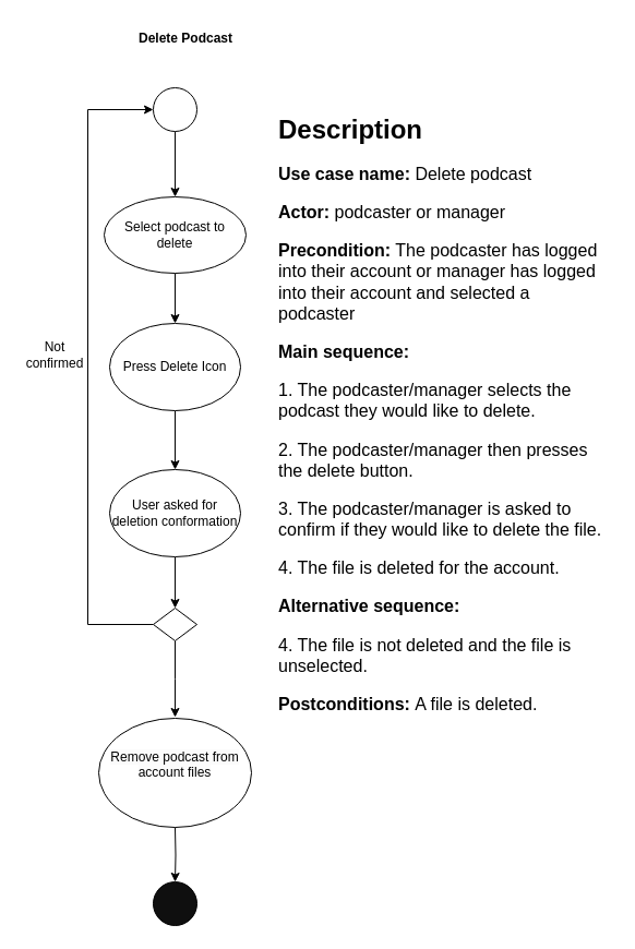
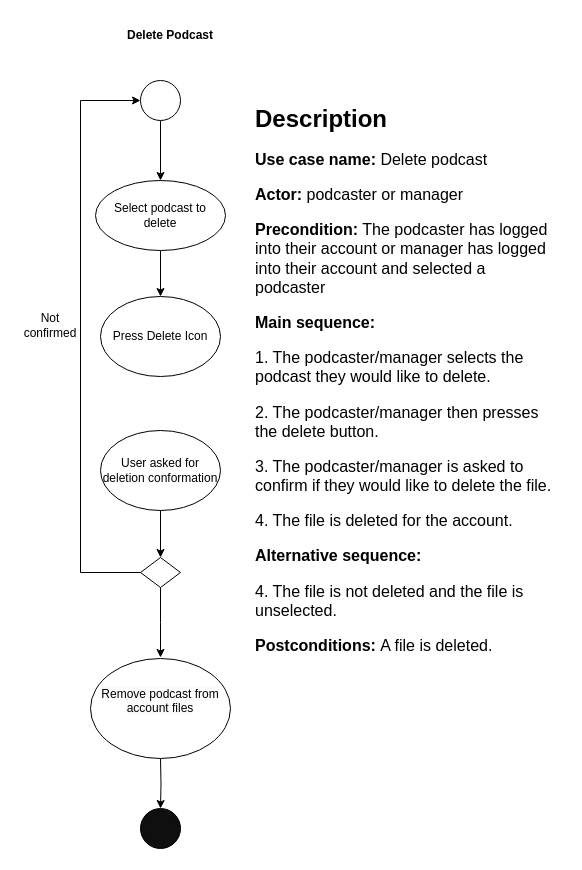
  <mxCell id="0" />
  <mxCell id="1" parent="0" />
  <mxCell id="2" style="edgeStyle=orthogonalEdgeStyle;rounded=0;orthogonalLoop=1;jettySize=auto;html=1;exitX=0.5;exitY=1;exitDx=0;exitDy=0;" edge="1" parent="1" source="3" target="17"><mxGeometry relative="1" as="geometry" /></mxCell>
  <mxCell id="3" value="Select podcast to delete" style="ellipse;whiteSpace=wrap;html=1;" parent="1" vertex="1"><mxGeometry x="95" y="180" width="130" height="70" as="geometry" /></mxCell>
  <mxCell id="4" style="edgeStyle=orthogonalEdgeStyle;rounded=0;orthogonalLoop=1;jettySize=auto;html=1;exitX=0.5;exitY=1;exitDx=0;exitDy=0;entryX=0.5;entryY=0;entryDx=0;entryDy=0;" edge="1" parent="1" source="5" target="11"><mxGeometry relative="1" as="geometry" /></mxCell>
  <mxCell id="5" value="User asked for deletion conformation" style="ellipse;whiteSpace=wrap;html=1;" parent="1" vertex="1"><mxGeometry x="100" y="430" width="120" height="80" as="geometry" /></mxCell>
  <mxCell id="6" value="" style="endArrow=classic;html=1;rounded=0;exitX=0.5;exitY=1;exitDx=0;exitDy=0;entryX=0.5;entryY=0;entryDx=0;entryDy=0;" parent="1" target="3" edge="1"><mxGeometry width="50" height="50" relative="1" as="geometry"><mxPoint x="160" y="120" as="sourcePoint" /><mxPoint x="290" y="280" as="targetPoint" /></mxGeometry></mxCell>
  <mxCell id="7" style="edgeStyle=orthogonalEdgeStyle;rounded=0;orthogonalLoop=1;jettySize=auto;html=1;exitX=0.5;exitY=1;exitDx=0;exitDy=0;entryX=0.5;entryY=0;entryDx=0;entryDy=0;" edge="1" parent="1" target="15"><mxGeometry relative="1" as="geometry"><mxPoint x="160" y="758" as="sourcePoint" /></mxGeometry></mxCell>
  <mxCell id="8" value="&#10;&lt;span style=&quot;color: rgb(0, 0, 0); font-family: Helvetica; font-size: 12px; font-style: normal; font-variant-ligatures: normal; font-variant-caps: normal; font-weight: 400; letter-spacing: normal; orphans: 2; text-align: center; text-indent: 0px; text-transform: none; widows: 2; word-spacing: 0px; -webkit-text-stroke-width: 0px; background-color: rgb(251, 251, 251); text-decoration-thickness: initial; text-decoration-style: initial; text-decoration-color: initial; float: none; display: inline !important;&quot;&gt;Remove podcast from account files&lt;/span&gt;&#10;&#10;" style="ellipse;whiteSpace=wrap;html=1;" vertex="1" parent="1"><mxGeometry x="90" y="658" width="140" height="100" as="geometry" /></mxCell>
  <mxCell id="9" style="edgeStyle=orthogonalEdgeStyle;rounded=0;orthogonalLoop=1;jettySize=auto;html=1;exitX=0.5;exitY=1;exitDx=0;exitDy=0;" edge="1" parent="1" source="11"><mxGeometry relative="1" as="geometry"><mxPoint x="160" y="657" as="targetPoint" /></mxGeometry></mxCell>
  <mxCell id="10" style="edgeStyle=orthogonalEdgeStyle;rounded=0;orthogonalLoop=1;jettySize=auto;html=1;exitX=0;exitY=0.5;exitDx=0;exitDy=0;entryX=0;entryY=0.5;entryDx=0;entryDy=0;" edge="1" parent="1" source="11" target="14"><mxGeometry relative="1" as="geometry"><mxPoint x="80" y="495" as="sourcePoint" /><mxPoint x="80" y="90" as="targetPoint" /><Array as="points"><mxPoint x="80" y="572" /><mxPoint x="80" y="100" /></Array></mxGeometry></mxCell>
  <mxCell id="11" value="" style="rhombus;whiteSpace=wrap;html=1;" vertex="1" parent="1"><mxGeometry x="140" y="557" width="40" height="30" as="geometry" /></mxCell>
  <mxCell id="12" value="Not confirmed" style="text;html=1;strokeColor=none;fillColor=none;align=center;verticalAlign=middle;whiteSpace=wrap;rounded=0;" vertex="1" parent="1"><mxGeometry x="20" y="310" width="60" height="30" as="geometry" /></mxCell>
  <mxCell id="13" value="&lt;b&gt;Delete Podcast&lt;/b&gt;" style="text;html=1;strokeColor=none;fillColor=none;align=center;verticalAlign=middle;whiteSpace=wrap;rounded=0;" vertex="1" parent="1"><mxGeometry x="110" y="20" width="120" height="30" as="geometry" /></mxCell>
  <mxCell id="14" value="" style="ellipse;whiteSpace=wrap;html=1;aspect=fixed;" vertex="1" parent="1"><mxGeometry x="140" y="80" width="40" height="40" as="geometry" /></mxCell>
  <mxCell id="15" value="" style="ellipse;whiteSpace=wrap;html=1;aspect=fixed;fillColor=#0f0f0f;" vertex="1" parent="1"><mxGeometry x="140" y="808" width="40" height="40" as="geometry" /></mxCell>
- <mxCell id="16" style="edgeStyle=orthogonalEdgeStyle;rounded=0;orthogonalLoop=1;jettySize=auto;html=1;exitX=0.5;exitY=1;exitDx=0;exitDy=0;entryX=0.5;entryY=0;entryDx=0;entryDy=0;" edge="1" parent="1" source="17" target="5"><mxGeometry relative="1" as="geometry" /></mxCell>
  <mxCell id="17" value="Press Delete Icon" style="ellipse;whiteSpace=wrap;html=1;" vertex="1" parent="1"><mxGeometry x="100" y="296" width="120" height="80" as="geometry" /></mxCell>
  <mxCell id="18" value="&lt;h1&gt;&lt;br&gt;&lt;/h1&gt;&lt;h1 style=&quot;border-color: var(--border-color);&quot;&gt;Description&lt;/h1&gt;&lt;p style=&quot;border-color: var(--border-color); font-size: 16px;&quot;&gt;&lt;b&gt;Use case name:&lt;/b&gt; Delete podcast&lt;/p&gt;&lt;p style=&quot;border-color: var(--border-color); font-size: 16px;&quot;&gt;&lt;b&gt;Actor:&lt;/b&gt; podcaster or manager&lt;/p&gt;&lt;p style=&quot;border-color: var(--border-color); font-size: 16px;&quot;&gt;&lt;b&gt;Precondition:&lt;/b&gt; The podcaster has logged into their account or manager has logged into their account and selected a podcaster&lt;/p&gt;&lt;p style=&quot;border-color: var(--border-color); font-size: 16px;&quot;&gt;&lt;b&gt;Main sequence:&lt;/b&gt;&lt;/p&gt;&lt;p style=&quot;border-color: var(--border-color); font-size: 16px;&quot;&gt;1. The podcaster/manager selects the podcast they would like to delete.&amp;nbsp;&lt;/p&gt;&lt;p style=&quot;border-color: var(--border-color); font-size: 16px;&quot;&gt;2. The podcaster/manager then presses the delete button.&lt;/p&gt;&lt;p style=&quot;border-color: var(--border-color); font-size: 16px;&quot;&gt;3. The podcaster/manager is asked to confirm if they would like to delete the file.&lt;/p&gt;&lt;p style=&quot;border-color: var(--border-color); font-size: 16px;&quot;&gt;4. The file is deleted for the account.&lt;/p&gt;&lt;p style=&quot;border-color: var(--border-color); font-size: 16px;&quot;&gt;&lt;b&gt;Alternative sequence:&lt;/b&gt;&lt;/p&gt;&lt;p style=&quot;border-color: var(--border-color); font-size: 16px;&quot;&gt;4. The file is not deleted and the file is unselected.&amp;nbsp;&lt;/p&gt;&lt;p style=&quot;border-color: var(--border-color); font-size: 16px;&quot;&gt;&lt;b&gt;Postconditions: &lt;/b&gt;A file is deleted.&lt;/p&gt;" style="text;html=1;strokeColor=none;fillColor=none;spacing=5;spacingTop=-20;whiteSpace=wrap;overflow=hidden;rounded=0;" vertex="1" parent="1"><mxGeometry x="250" y="54" width="310" height="626" as="geometry" /></mxCell>
